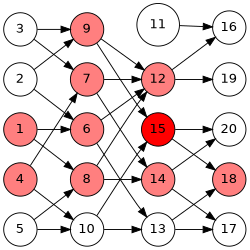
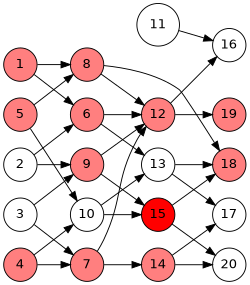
  digraph {
    fontname="DejaVu Sans"
    rankdir=LR
    node [fontname="DejaVu Sans" shape=circle fillcolor="#ff7f7f" fixedsize=true style=filled]
    edge [fontname="DejaVu Sans"]
    11 [FIXEDSIZE=true fillcolor="" fixedsize="" style=""]
    16 [fillcolor="#ffffff"]
    10 [fillcolor="#ffffff"]
    13 [fillcolor="#ffffff"]
    15 [fillcolor="#ff0000"]
    17 [fillcolor="#ffffff"]
    18
    20 [fillcolor="#ffffff"]
    12
-   19 [fillcolor="#ffffff"]
+   19
    14
    1
    6
    8
    3 [fillcolor="#ffffff"]
    7
    9
    2 [fillcolor="#ffffff"]
-   5 [fillcolor="#ffffff"]
+   5
    4
    11 -> 16
    10 -> 13
    10 -> 15
    13 -> 17
    13 -> 18
    15 -> 18
    15 -> 20
    12 -> 16
    12 -> 19
    14 -> 17
    14 -> 20
    1 -> 6
    1 -> 8
    6 -> 13
    6 -> 12
    8 -> 12
-   8 -> 14
+   8 -> 18
    3 -> 7
    3 -> 9
    7 -> 12
    7 -> 14
    9 -> 15
    9 -> 12
    2 -> 6
    2 -> 9
    5 -> 10
    5 -> 8
    4 -> 10
    4 -> 7
  }
